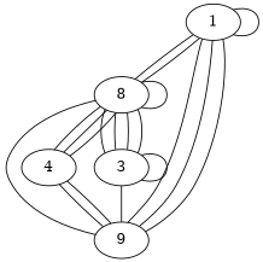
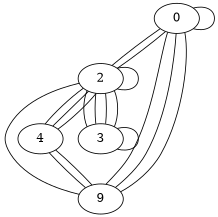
  graph {
-   1
-   2 [label=8]
+   1 [label=0]
+   2
    n3 [label=9]
    4
    3
    1 -- 1
    1 -- 2
    1 -- 2
    1 -- n3
    1 -- n3
    1 -- n3
    2 -- 2
    2 -- n3
    2 -- 4
    2 -- 4
    2 -- 4
    2 -- 3
    2 -- 3
    2 -- 3
    2 -- 3
    4 -- n3
    4 -- n3
-   3 -- n3
    3 -- 3
  }
